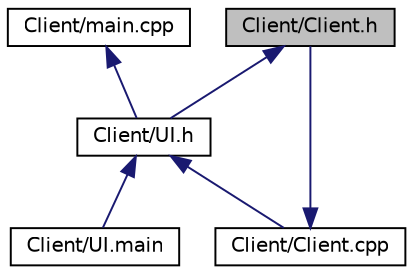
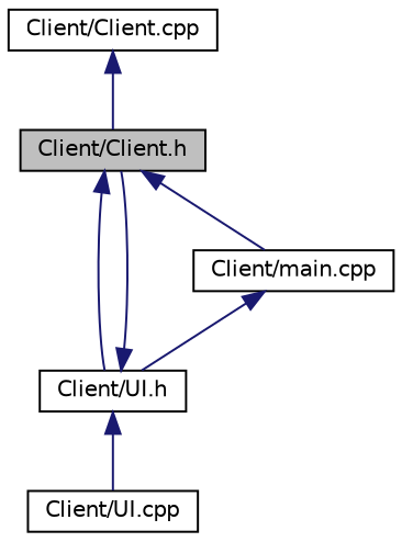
  digraph {
    node [color=black fillcolor=white fontname=Helvetica fontsize=10 shape=record style=filled]
    edge [color=midnightblue dir=back fontname=Helvetica fontsize=10 labelfontname=Helvetica labelfontsize=10 style=solid]
    n1 [fillcolor=grey75 fontcolor=black height=0.2 label="Client/Client.h" width=0.4]
    n2 [height=0.2 label="Client/UI.h" width=0.4]
    n3 [height=0.2 label="Client/main.cpp" width=0.4]
    n4 [height=0.2 label="Client/Client.cpp" width=0.4]
-   n5 [height=0.2 label="Client/UI.main" width=0.4]
+   n5 [height=0.2 label="Client/UI.cpp" width=0.4]
    n1 -> n2
-   n2 -> n4
+   n1 -> n3
+   n2 -> n1
    n2 -> n5
    n3 -> n2
    n4 -> n1
  }
